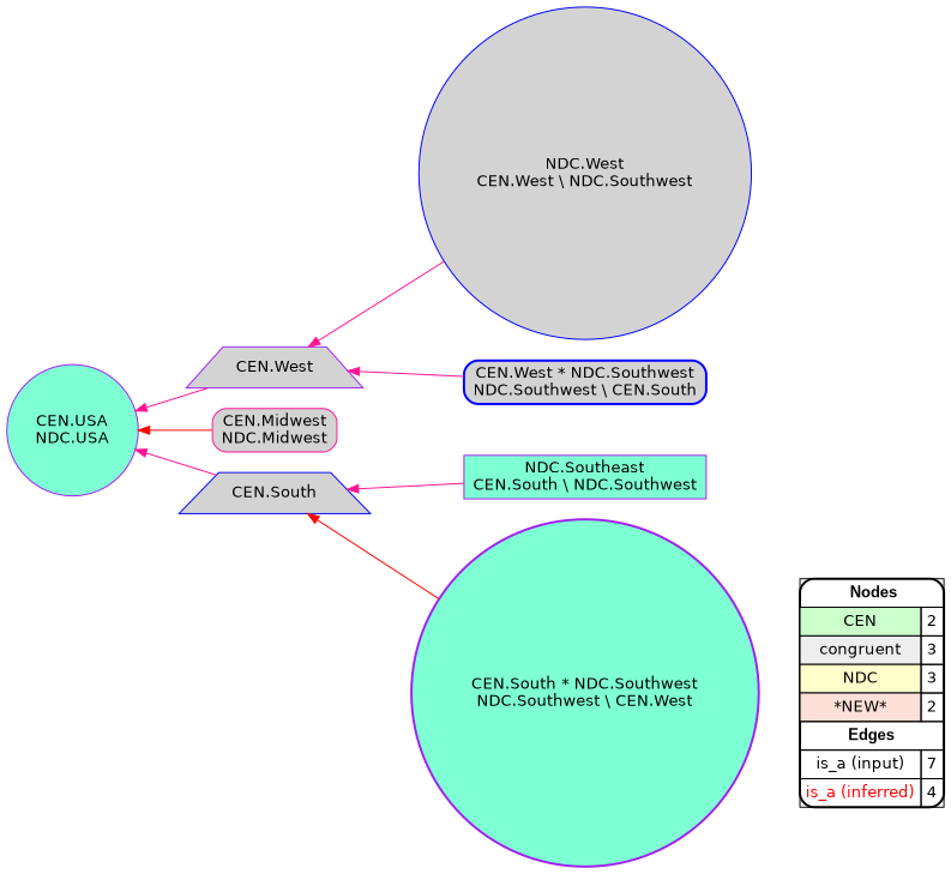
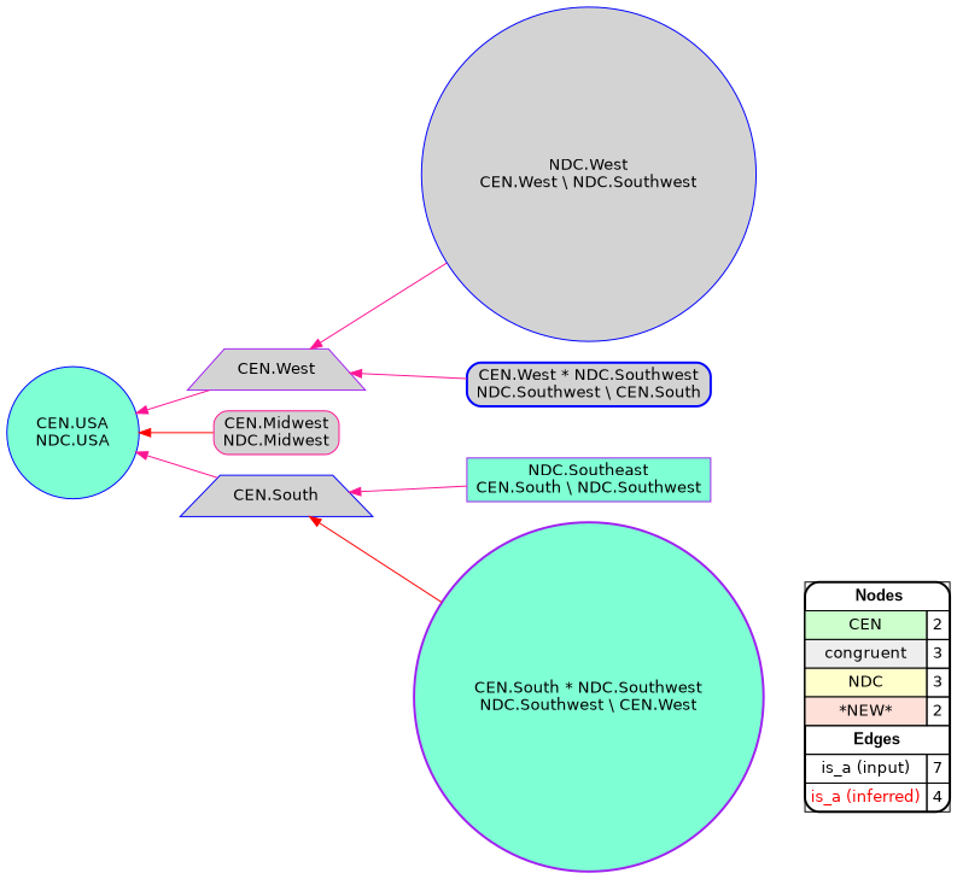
  digraph {
    rankdir=RL
    node [fillcolor=lightgrey fontname=helvetica shape=box style=filled color=blue]
    edge [arrowhead=normal color=deeppink constraint=true penwidth=1 style=solid]
    n1 [fillcolor=white label=<   <TABLE BORDER="0" CELLBORDER="1" CELLSPACING="0" CELLPADDING="4">  <TR> <TD COLSPAN="2"><font face="Arial Black"> Nodes</font></TD> </TR>  <TR>   <TD bgcolor="#CCFFCC" fontname="helvetica">CEN</TD>   <TD>2</TD>   </TR>  <TR>   <TD bgcolor="#EEEEEE" fontname="helvetica">congruent</TD>   <TD>3</TD>   </TR>  <TR>   <TD bgcolor="#FFFFCC" fontname="helvetica">NDC</TD>   <TD>3</TD>   </TR>  <TR>   <TD bgcolor="#FFE0D8" fontname="helvetica">*NEW*</TD>   <TD>2</TD>   </TR>  <TR> <TD COLSPAN="2"><font face = "Arial Black"> Edges </font></TD> </TR>  <TR>   <TD><font color ="#000000">is_a (input)</font></TD><TD>7</TD> </TR> <TR>   <TD><font color ="#FF0000">is_a (inferred)</font></TD><TD>4</TD> </TR> </TABLE>   > margin=0 style="filled,rounded,bold" color=""]
    "CEN.South" [shape=trapezium]
-   "CEN.USA\nNDC.USA" [color=purple fillcolor=aquamarine shape=circle style="filled,rounded"]
+   "CEN.USA\nNDC.USA" [fillcolor=aquamarine shape=circle style="filled,rounded"]
    "CEN.West" [color=purple shape=trapezium]
    "CEN.Midwest\nNDC.Midwest" [color=deeppink style="filled,rounded"]
    "NDC.West\nCEN.West \\ NDC.Southwest" [shape=circle]
    "NDC.Southeast\nCEN.South \\ NDC.Southwest" [color=purple fillcolor=aquamarine]
    "CEN.South * NDC.Southwest\nNDC.Southwest \\ CEN.West" [color=purple fillcolor=aquamarine shape=circle style="filled,rounded,bold"]
    "CEN.West * NDC.Southwest\nNDC.Southwest \\ CEN.South" [style="filled,rounded,bold"]
    subgraph sub_1 {
      rank=source
      n1
    }
    "CEN.South" -> "CEN.USA\nNDC.USA"
    "CEN.West" -> "CEN.USA\nNDC.USA"
    "CEN.Midwest\nNDC.Midwest" -> "CEN.USA\nNDC.USA" [color=red]
    "NDC.West\nCEN.West \\ NDC.Southwest" -> "CEN.West"
    "NDC.Southeast\nCEN.South \\ NDC.Southwest" -> "CEN.South"
    "CEN.South * NDC.Southwest\nNDC.Southwest \\ CEN.West" -> "CEN.South" [color=red]
    "CEN.West * NDC.Southwest\nNDC.Southwest \\ CEN.South" -> "CEN.West"
  }
